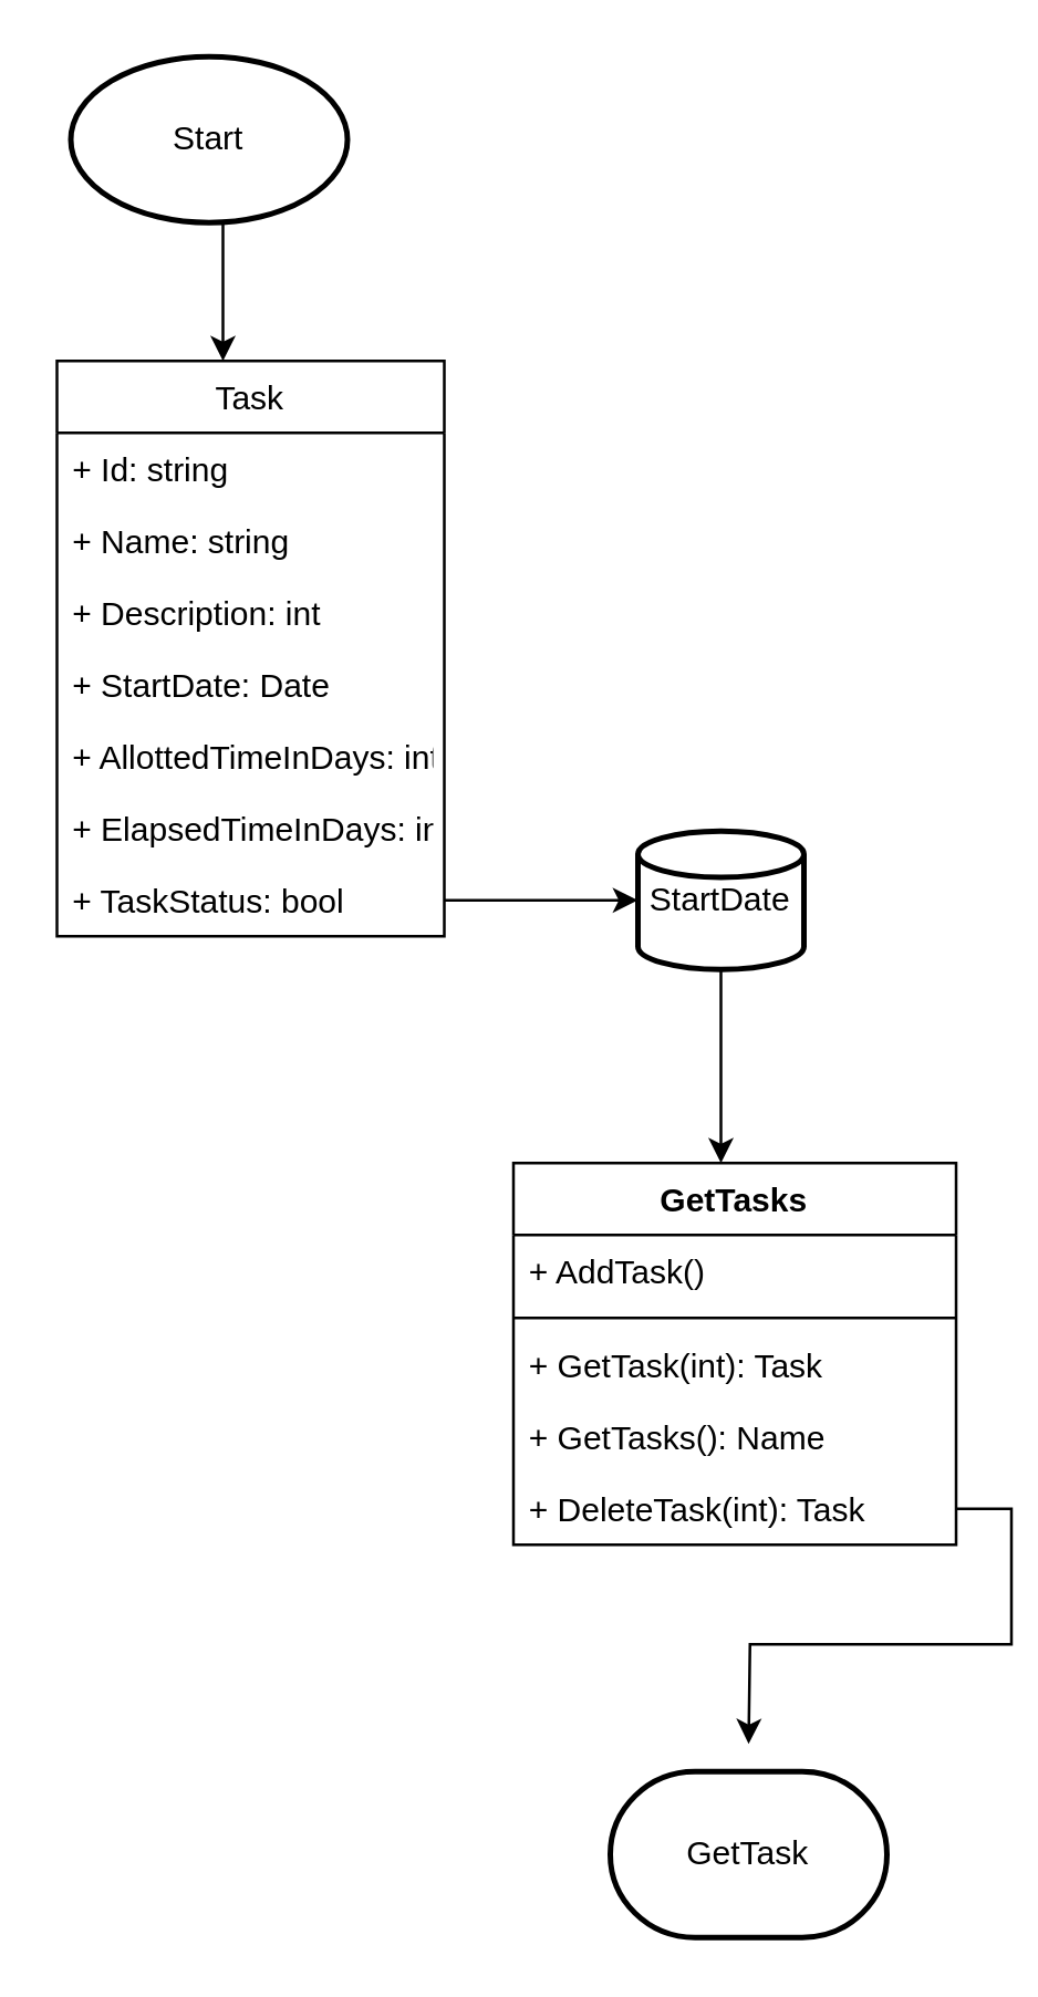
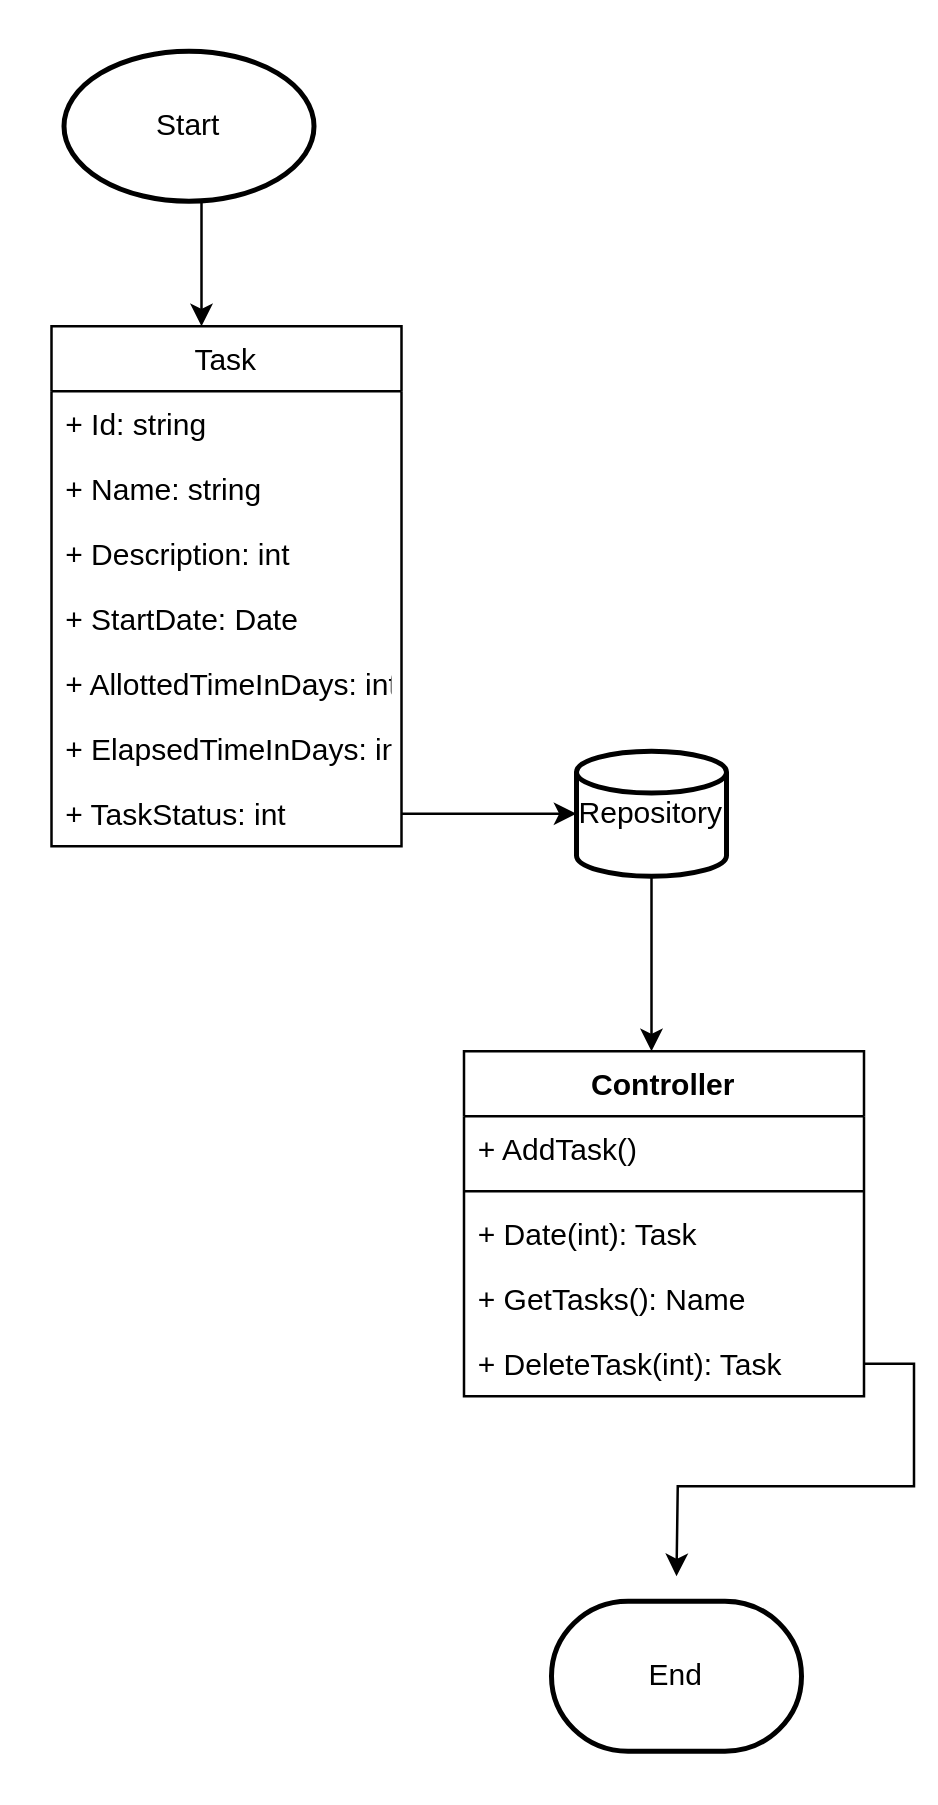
  <mxCell id="0" />
  <mxCell id="1" parent="0" />
  <mxCell id="2" style="edgeStyle=orthogonalEdgeStyle;rounded=0;orthogonalLoop=1;jettySize=auto;html=1;" edge="1" parent="1" source="3"><mxGeometry relative="1" as="geometry"><mxPoint x="80" y="130" as="targetPoint" /><Array as="points"><mxPoint x="80" y="50" /></Array></mxGeometry></mxCell>
  <mxCell id="3" value="Start" style="strokeWidth=2;html=1;shape=mxgraph.flowchart.start_1;whiteSpace=wrap;" vertex="1" parent="1"><mxGeometry x="25" y="20" width="100" height="60" as="geometry" /></mxCell>
- <mxCell id="4" value="GetTask" style="strokeWidth=2;html=1;shape=mxgraph.flowchart.terminator;whiteSpace=wrap;" vertex="1" parent="1"><mxGeometry x="220" y="640" width="100" height="60" as="geometry" /></mxCell>
+ <mxCell id="4" value="End" style="strokeWidth=2;html=1;shape=mxgraph.flowchart.terminator;whiteSpace=wrap;" vertex="1" parent="1"><mxGeometry x="220" y="640" width="100" height="60" as="geometry" /></mxCell>
  <mxCell id="5" value="Task" style="swimlane;fontStyle=0;childLayout=stackLayout;horizontal=1;startSize=26;fillColor=none;horizontalStack=0;resizeParent=1;resizeParentMax=0;resizeLast=0;collapsible=1;marginBottom=0;" vertex="1" parent="1"><mxGeometry x="20" y="130" width="140" height="208" as="geometry" /></mxCell>
  <mxCell id="6" value="+ Id: string" style="text;strokeColor=none;fillColor=none;align=left;verticalAlign=top;spacingLeft=4;spacingRight=4;overflow=hidden;rotatable=0;points=[[0,0.5],[1,0.5]];portConstraint=eastwest;" vertex="1" parent="5"><mxGeometry y="26" width="140" height="26" as="geometry" /></mxCell>
  <mxCell id="7" value="+ Name: string" style="text;strokeColor=none;fillColor=none;align=left;verticalAlign=top;spacingLeft=4;spacingRight=4;overflow=hidden;rotatable=0;points=[[0,0.5],[1,0.5]];portConstraint=eastwest;" vertex="1" parent="5"><mxGeometry y="52" width="140" height="26" as="geometry" /></mxCell>
  <mxCell id="8" value="+ Description: int" style="text;strokeColor=none;fillColor=none;align=left;verticalAlign=top;spacingLeft=4;spacingRight=4;overflow=hidden;rotatable=0;points=[[0,0.5],[1,0.5]];portConstraint=eastwest;" vertex="1" parent="5"><mxGeometry y="78" width="140" height="26" as="geometry" /></mxCell>
  <mxCell id="9" value="+ StartDate: Date" style="text;strokeColor=none;fillColor=none;align=left;verticalAlign=top;spacingLeft=4;spacingRight=4;overflow=hidden;rotatable=0;points=[[0,0.5],[1,0.5]];portConstraint=eastwest;" vertex="1" parent="5"><mxGeometry y="104" width="140" height="26" as="geometry" /></mxCell>
  <mxCell id="10" value="+ AllottedTimeInDays: int" style="text;strokeColor=none;fillColor=none;align=left;verticalAlign=top;spacingLeft=4;spacingRight=4;overflow=hidden;rotatable=0;points=[[0,0.5],[1,0.5]];portConstraint=eastwest;" vertex="1" parent="5"><mxGeometry y="130" width="140" height="26" as="geometry" /></mxCell>
  <mxCell id="11" value="+ ElapsedTimeInDays: int" style="text;strokeColor=none;fillColor=none;align=left;verticalAlign=top;spacingLeft=4;spacingRight=4;overflow=hidden;rotatable=0;points=[[0,0.5],[1,0.5]];portConstraint=eastwest;" vertex="1" parent="5"><mxGeometry y="156" width="140" height="26" as="geometry" /></mxCell>
- <mxCell id="12" value="+ TaskStatus: bool" style="text;strokeColor=none;fillColor=none;align=left;verticalAlign=top;spacingLeft=4;spacingRight=4;overflow=hidden;rotatable=0;points=[[0,0.5],[1,0.5]];portConstraint=eastwest;" vertex="1" parent="5"><mxGeometry y="182" width="140" height="26" as="geometry" /></mxCell>
+ <mxCell id="12" value="+ TaskStatus: int" style="text;strokeColor=none;fillColor=none;align=left;verticalAlign=top;spacingLeft=4;spacingRight=4;overflow=hidden;rotatable=0;points=[[0,0.5],[1,0.5]];portConstraint=eastwest;" vertex="1" parent="5"><mxGeometry y="182" width="140" height="26" as="geometry" /></mxCell>
  <mxCell id="13" style="edgeStyle=orthogonalEdgeStyle;rounded=0;orthogonalLoop=1;jettySize=auto;html=1;" edge="1" parent="1" source="14"><mxGeometry relative="1" as="geometry"><mxPoint x="260" y="420" as="targetPoint" /></mxGeometry></mxCell>
- <mxCell id="14" value="StartDate" style="strokeWidth=2;html=1;shape=mxgraph.flowchart.database;whiteSpace=wrap;" vertex="1" parent="1"><mxGeometry x="230" y="300" width="60" height="50" as="geometry" /></mxCell>
+ <mxCell id="14" value="Repository" style="strokeWidth=2;html=1;shape=mxgraph.flowchart.database;whiteSpace=wrap;" vertex="1" parent="1"><mxGeometry x="230" y="300" width="60" height="50" as="geometry" /></mxCell>
  <mxCell id="15" style="edgeStyle=orthogonalEdgeStyle;rounded=0;orthogonalLoop=1;jettySize=auto;html=1;" edge="1" parent="1" source="12"><mxGeometry relative="1" as="geometry"><mxPoint x="230" y="325" as="targetPoint" /></mxGeometry></mxCell>
- <mxCell id="16" value="GetTasks&#10;" style="swimlane;fontStyle=1;align=center;verticalAlign=top;childLayout=stackLayout;horizontal=1;startSize=26;horizontalStack=0;resizeParent=1;resizeParentMax=0;resizeLast=0;collapsible=1;marginBottom=0;" vertex="1" parent="1"><mxGeometry x="185" y="420" width="160" height="138" as="geometry" /></mxCell>
+ <mxCell id="16" value="Controller&#10;" style="swimlane;fontStyle=1;align=center;verticalAlign=top;childLayout=stackLayout;horizontal=1;startSize=26;horizontalStack=0;resizeParent=1;resizeParentMax=0;resizeLast=0;collapsible=1;marginBottom=0;" vertex="1" parent="1"><mxGeometry x="185" y="420" width="160" height="138" as="geometry" /></mxCell>
  <mxCell id="17" value="+ AddTask()" style="text;strokeColor=none;fillColor=none;align=left;verticalAlign=top;spacingLeft=4;spacingRight=4;overflow=hidden;rotatable=0;points=[[0,0.5],[1,0.5]];portConstraint=eastwest;" vertex="1" parent="16"><mxGeometry y="26" width="160" height="26" as="geometry" /></mxCell>
  <mxCell id="18" value="" style="line;strokeWidth=1;fillColor=none;align=left;verticalAlign=middle;spacingTop=-1;spacingLeft=3;spacingRight=3;rotatable=0;labelPosition=right;points=[];portConstraint=eastwest;strokeColor=inherit;" vertex="1" parent="16"><mxGeometry y="52" width="160" height="8" as="geometry" /></mxCell>
- <mxCell id="19" value="+ GetTask(int): Task" style="text;strokeColor=none;fillColor=none;align=left;verticalAlign=top;spacingLeft=4;spacingRight=4;overflow=hidden;rotatable=0;points=[[0,0.5],[1,0.5]];portConstraint=eastwest;" vertex="1" parent="16"><mxGeometry y="60" width="160" height="26" as="geometry" /></mxCell>
+ <mxCell id="19" value="+ Date(int): Task" style="text;strokeColor=none;fillColor=none;align=left;verticalAlign=top;spacingLeft=4;spacingRight=4;overflow=hidden;rotatable=0;points=[[0,0.5],[1,0.5]];portConstraint=eastwest;" vertex="1" parent="16"><mxGeometry y="60" width="160" height="26" as="geometry" /></mxCell>
  <mxCell id="20" value="+ GetTasks(): Name" style="text;strokeColor=none;fillColor=none;align=left;verticalAlign=top;spacingLeft=4;spacingRight=4;overflow=hidden;rotatable=0;points=[[0,0.5],[1,0.5]];portConstraint=eastwest;" vertex="1" parent="16"><mxGeometry y="86" width="160" height="26" as="geometry" /></mxCell>
  <mxCell id="21" value="+ DeleteTask(int): Task" style="text;strokeColor=none;fillColor=none;align=left;verticalAlign=top;spacingLeft=4;spacingRight=4;overflow=hidden;rotatable=0;points=[[0,0.5],[1,0.5]];portConstraint=eastwest;" vertex="1" parent="16"><mxGeometry y="112" width="160" height="26" as="geometry" /></mxCell>
  <mxCell id="22" style="edgeStyle=orthogonalEdgeStyle;rounded=0;orthogonalLoop=1;jettySize=auto;html=1;" edge="1" parent="1" source="21"><mxGeometry relative="1" as="geometry"><mxPoint x="270" y="630" as="targetPoint" /></mxGeometry></mxCell>
